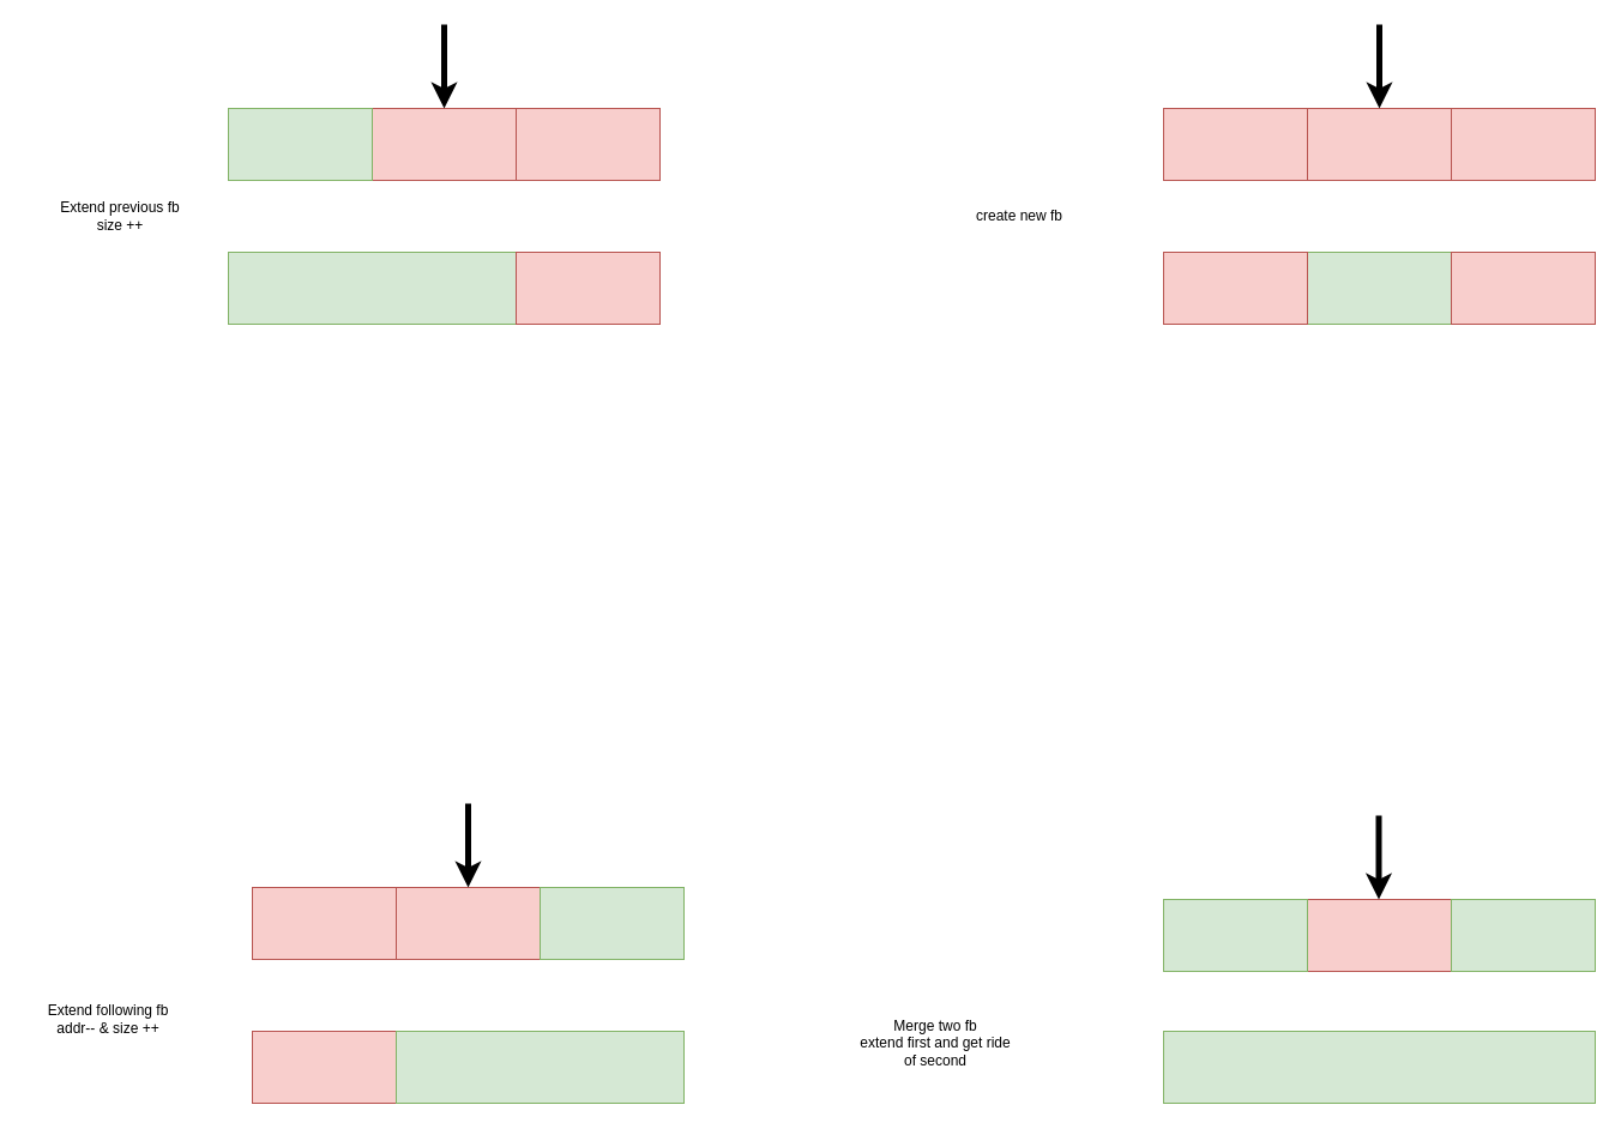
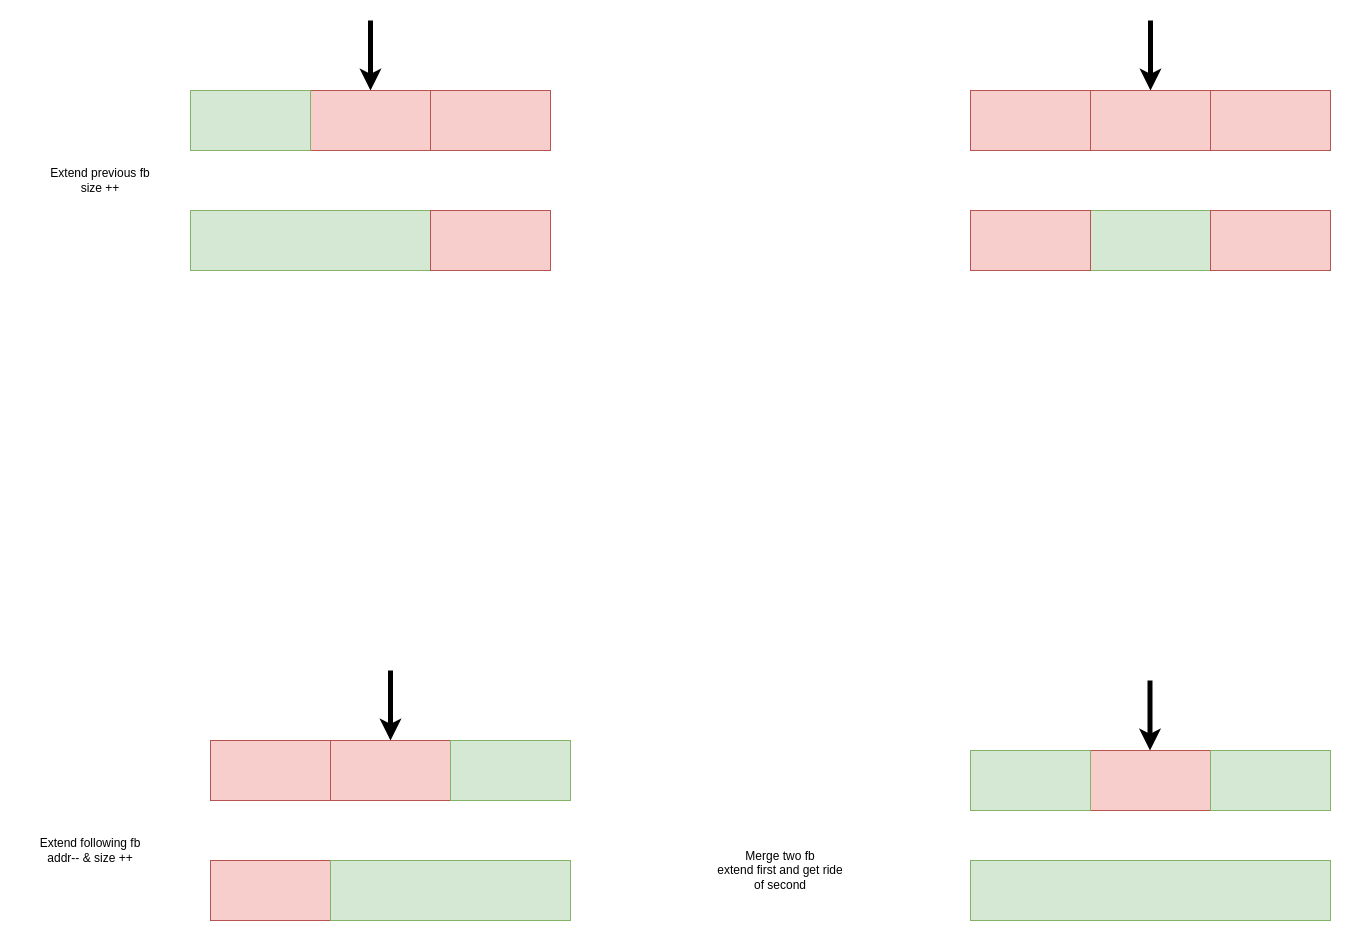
  <mxCell id="0" />
  <mxCell id="1" parent="0" />
  <mxCell id="2" value="" style="rounded=0;whiteSpace=wrap;html=1;fillColor=#f8cecc;strokeColor=#b85450;" vertex="1" parent="1"><mxGeometry x="310" y="90" width="120" height="60" as="geometry" /></mxCell>
  <mxCell id="3" value="" style="rounded=0;whiteSpace=wrap;html=1;fillColor=#d5e8d4;strokeColor=#82b366;" vertex="1" parent="1"><mxGeometry x="190" y="90" width="120" height="60" as="geometry" /></mxCell>
  <mxCell id="4" value="" style="endArrow=classic;html=1;entryX=0.5;entryY=0;entryDx=0;entryDy=0;strokeWidth=5;" edge="1" parent="1" target="2"><mxGeometry width="50" height="50" relative="1" as="geometry"><mxPoint x="370" y="20" as="sourcePoint" /><mxPoint x="370" y="-30" as="targetPoint" /></mxGeometry></mxCell>
  <mxCell id="5" value="" style="rounded=0;whiteSpace=wrap;html=1;fillColor=#f8cecc;strokeColor=#b85450;" vertex="1" parent="1"><mxGeometry x="430" y="90" width="120" height="60" as="geometry" /></mxCell>
  <mxCell id="6" value="" style="rounded=0;whiteSpace=wrap;html=1;fillColor=#d5e8d4;strokeColor=#82b366;" vertex="1" parent="1"><mxGeometry x="190" y="210" width="240" height="60" as="geometry" /></mxCell>
  <mxCell id="7" value="" style="rounded=0;whiteSpace=wrap;html=1;fillColor=#f8cecc;strokeColor=#b85450;" vertex="1" parent="1"><mxGeometry x="430" y="210" width="120" height="60" as="geometry" /></mxCell>
  <mxCell id="8" value="&lt;div&gt;Extend previous fb&lt;/div&gt;&lt;div&gt;size ++&lt;/div&gt;" style="text;html=1;strokeColor=none;fillColor=none;align=center;verticalAlign=middle;whiteSpace=wrap;rounded=0;" vertex="1" parent="1"><mxGeometry x="30" y="160" width="140" height="40" as="geometry" /></mxCell>
  <mxCell id="9" value="" style="rounded=0;whiteSpace=wrap;html=1;fillColor=#f8cecc;strokeColor=#b85450;" vertex="1" parent="1"><mxGeometry x="330" y="740" width="120" height="60" as="geometry" /></mxCell>
  <mxCell id="10" value="" style="rounded=0;whiteSpace=wrap;html=1;fillColor=#f8cecc;strokeColor=#b85450;" vertex="1" parent="1"><mxGeometry x="210" y="740" width="120" height="60" as="geometry" /></mxCell>
  <mxCell id="11" value="" style="endArrow=classic;html=1;entryX=0.5;entryY=0;entryDx=0;entryDy=0;strokeWidth=5;" edge="1" target="9" parent="1"><mxGeometry width="50" height="50" relative="1" as="geometry"><mxPoint x="390" y="670" as="sourcePoint" /><mxPoint x="390" y="620" as="targetPoint" /></mxGeometry></mxCell>
  <mxCell id="12" value="" style="rounded=0;whiteSpace=wrap;html=1;fillColor=#d5e8d4;strokeColor=#82b366;" vertex="1" parent="1"><mxGeometry x="450" y="740" width="120" height="60" as="geometry" /></mxCell>
  <mxCell id="13" value="" style="rounded=0;whiteSpace=wrap;html=1;fillColor=#f8cecc;strokeColor=#b85450;" vertex="1" parent="1"><mxGeometry x="210" y="860" width="120" height="60" as="geometry" /></mxCell>
  <mxCell id="14" value="" style="rounded=0;whiteSpace=wrap;html=1;fillColor=#d5e8d4;strokeColor=#82b366;" vertex="1" parent="1"><mxGeometry x="330" y="860" width="240" height="60" as="geometry" /></mxCell>
  <mxCell id="15" value="&lt;div&gt;Extend following fb&lt;/div&gt;&lt;div&gt;addr-- &amp;amp; size ++&lt;/div&gt;" style="text;html=1;strokeColor=none;fillColor=none;align=center;verticalAlign=middle;whiteSpace=wrap;rounded=0;" vertex="1" parent="1"><mxGeometry x="20" y="830" width="140" height="40" as="geometry" /></mxCell>
  <mxCell id="16" value="" style="rounded=0;whiteSpace=wrap;html=1;fillColor=#f8cecc;strokeColor=#b85450;" vertex="1" parent="1"><mxGeometry x="1090" y="90" width="120" height="60" as="geometry" /></mxCell>
  <mxCell id="17" value="" style="rounded=0;whiteSpace=wrap;html=1;fillColor=#f8cecc;strokeColor=#b85450;" vertex="1" parent="1"><mxGeometry x="970" y="90" width="120" height="60" as="geometry" /></mxCell>
  <mxCell id="18" value="" style="endArrow=classic;html=1;entryX=0.5;entryY=0;entryDx=0;entryDy=0;strokeWidth=5;" edge="1" target="16" parent="1"><mxGeometry width="50" height="50" relative="1" as="geometry"><mxPoint x="1150" y="20" as="sourcePoint" /><mxPoint x="1150" y="-30" as="targetPoint" /></mxGeometry></mxCell>
  <mxCell id="19" value="" style="rounded=0;whiteSpace=wrap;html=1;fillColor=#f8cecc;strokeColor=#b85450;" vertex="1" parent="1"><mxGeometry x="1210" y="90" width="120" height="60" as="geometry" /></mxCell>
  <mxCell id="20" value="" style="rounded=0;whiteSpace=wrap;html=1;fillColor=#d5e8d4;strokeColor=#82b366;" vertex="1" parent="1"><mxGeometry x="1090" y="210" width="120" height="60" as="geometry" /></mxCell>
  <mxCell id="21" value="" style="rounded=0;whiteSpace=wrap;html=1;fillColor=#f8cecc;strokeColor=#b85450;" vertex="1" parent="1"><mxGeometry x="970" y="210" width="120" height="60" as="geometry" /></mxCell>
  <mxCell id="22" value="" style="rounded=0;whiteSpace=wrap;html=1;fillColor=#f8cecc;strokeColor=#b85450;" vertex="1" parent="1"><mxGeometry x="1210" y="210" width="120" height="60" as="geometry" /></mxCell>
- <mxCell id="23" value="create new fb" style="text;html=1;strokeColor=none;fillColor=none;align=center;verticalAlign=middle;whiteSpace=wrap;rounded=0;" vertex="1" parent="1"><mxGeometry x="780" y="160" width="140" height="40" as="geometry" /></mxCell>
  <mxCell id="24" value="" style="rounded=0;whiteSpace=wrap;html=1;fillColor=#f8cecc;strokeColor=#b85450;" vertex="1" parent="1"><mxGeometry x="1090" y="750" width="120" height="60" as="geometry" /></mxCell>
  <mxCell id="25" value="" style="rounded=0;whiteSpace=wrap;html=1;fillColor=#d5e8d4;strokeColor=#82b366;" vertex="1" parent="1"><mxGeometry x="970" y="750" width="120" height="60" as="geometry" /></mxCell>
  <mxCell id="26" value="" style="rounded=0;whiteSpace=wrap;html=1;fillColor=#d5e8d4;strokeColor=#82b366;" vertex="1" parent="1"><mxGeometry x="1210" y="750" width="120" height="60" as="geometry" /></mxCell>
  <mxCell id="27" value="" style="endArrow=classic;html=1;entryX=0.5;entryY=0;entryDx=0;entryDy=0;strokeWidth=5;" edge="1" parent="1"><mxGeometry width="50" height="50" relative="1" as="geometry"><mxPoint x="1149.5" y="680" as="sourcePoint" /><mxPoint x="1149.5" y="750" as="targetPoint" /></mxGeometry></mxCell>
  <mxCell id="28" value="" style="rounded=0;whiteSpace=wrap;html=1;fillColor=#d5e8d4;strokeColor=#82b366;" vertex="1" parent="1"><mxGeometry x="970" y="860" width="360" height="60" as="geometry" /></mxCell>
  <mxCell id="29" value="&lt;div&gt;Merge two fb&lt;/div&gt;&lt;div&gt;extend first and get ride of second&lt;br&gt;&lt;/div&gt;" style="text;html=1;strokeColor=none;fillColor=none;align=center;verticalAlign=middle;whiteSpace=wrap;rounded=0;" vertex="1" parent="1"><mxGeometry x="710" y="850" width="140" height="40" as="geometry" /></mxCell>
